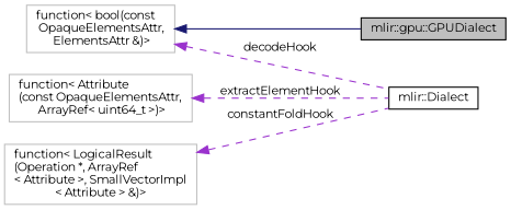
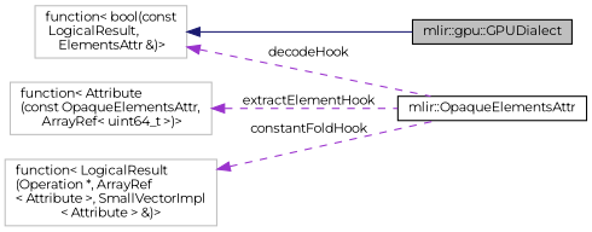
  digraph {
    fontname=Montserrat
    rankdir=LR
    node [color=grey75 fontname=Montserrat fontsize=10 shape=record]
    edge [color=darkorchid3 dir=back fontname=Montserrat fontsize=10 labelfontname=Helvetica labelfontsize=10 style=dashed]
    n1 [color=black fillcolor=grey75 fontcolor=black height=0.2 label="mlir::gpu::GPUDialect" style=filled width=0.4]
-   n2 [color=black height=0.2 label="mlir::Dialect" width=0.4]
-   n3 [height=0.2 label="function\< bool(const\l OpaqueElementsAttr,\l ElementsAttr &)\>" width=0.4]
+   n2 [color=black height=0.2 label="mlir::OpaqueElementsAttr" width=0.4]
+   n3 [height=0.2 label="function\< bool(const\l LogicalResult,\l ElementsAttr &)\>" width=0.4]
    n4 [height=0.2 label="function\< Attribute\l(const OpaqueElementsAttr,\l ArrayRef\< uint64_t \>)\>" width=0.4]
    n5 [height=0.2 label="function\< LogicalResult\l(Operation *, ArrayRef\l\< Attribute \>, SmallVectorImpl\l\< Attribute \> &)\>" width=0.4]
    n3 -> n1 [color=midnightblue style=solid]
    n3 -> n2 [label=" decodeHook"]
    n4 -> n2 [label=" extractElementHook"]
    n5 -> n2 [label=" constantFoldHook"]
  }
